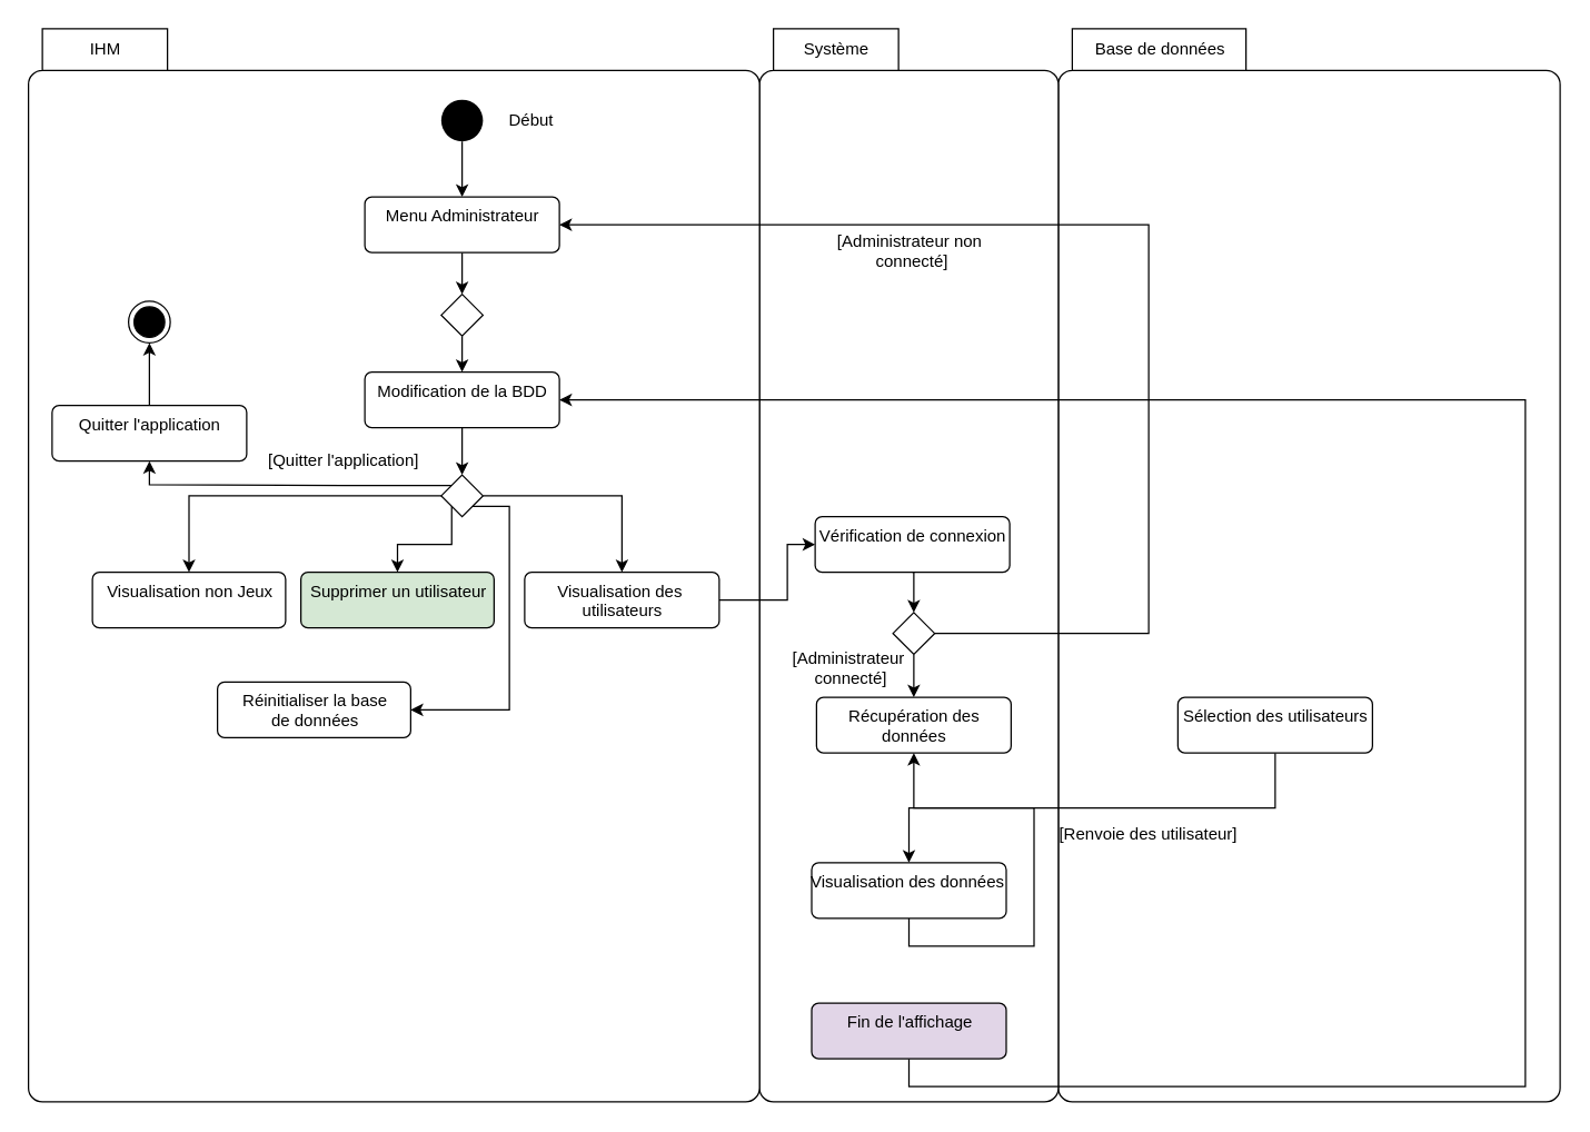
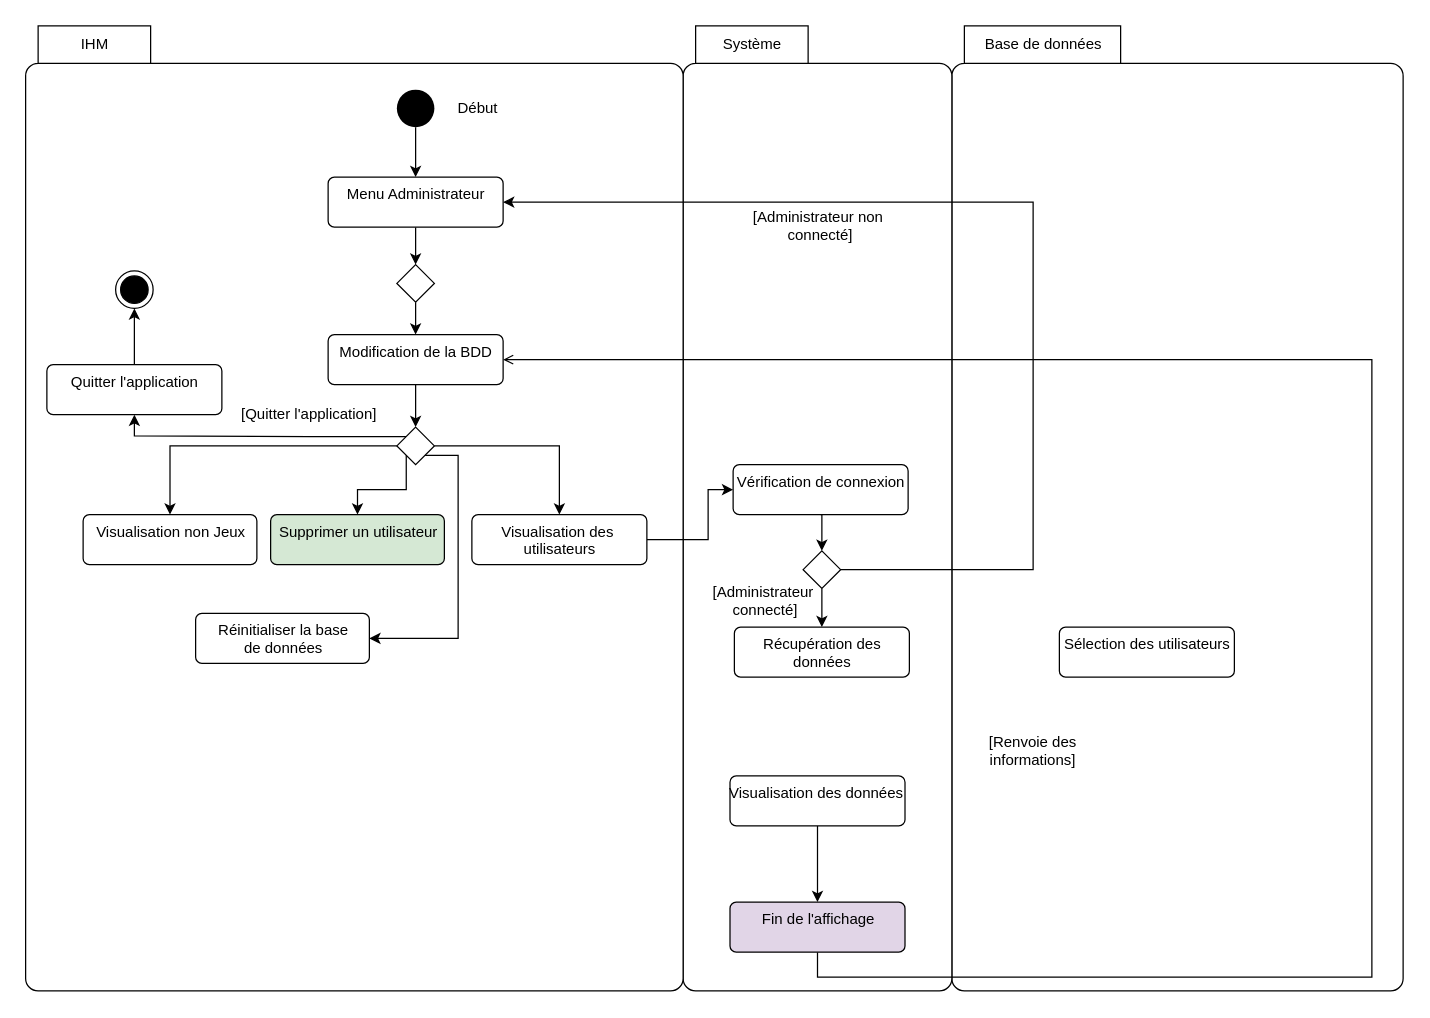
  <mxCell id="0" />
  <mxCell id="1" parent="0" />
  <mxCell id="2" value="Base de données" style="shape=folder;align=center;verticalAlign=middle;fontStyle=0;tabWidth=135;tabHeight=30;tabPosition=left;html=1;boundedLbl=1;labelInHeader=1;rounded=1;absoluteArcSize=1;arcSize=10;" vertex="1" parent="1"><mxGeometry x="761" y="20" width="361" height="772" as="geometry" /></mxCell>
  <mxCell id="3" value="Système" style="shape=folder;align=center;verticalAlign=middle;fontStyle=0;tabWidth=100;tabHeight=30;tabPosition=left;html=1;boundedLbl=1;labelInHeader=1;rounded=1;absoluteArcSize=1;arcSize=10;" vertex="1" parent="1"><mxGeometry x="546" y="20" width="215" height="772" as="geometry" /></mxCell>
  <mxCell id="4" value="IHM" style="shape=folder;align=center;verticalAlign=middle;fontStyle=0;tabWidth=100;tabHeight=30;tabPosition=left;html=1;boundedLbl=1;labelInHeader=1;rounded=1;absoluteArcSize=1;arcSize=10;" vertex="1" parent="1"><mxGeometry x="20" y="20" width="526" height="772" as="geometry" /></mxCell>
  <mxCell id="5" style="edgeStyle=orthogonalEdgeStyle;rounded=0;orthogonalLoop=1;jettySize=auto;html=1;exitX=0.5;exitY=1;exitDx=0;exitDy=0;" edge="1" parent="1" source="6" target="8"><mxGeometry relative="1" as="geometry" /></mxCell>
  <mxCell id="6" value="" style="ellipse;fillColor=#000000;strokeColor=none;" vertex="1" parent="1"><mxGeometry x="317" y="71" width="30" height="30" as="geometry" /></mxCell>
  <mxCell id="7" style="edgeStyle=orthogonalEdgeStyle;rounded=0;orthogonalLoop=1;jettySize=auto;html=1;exitX=0.5;exitY=1;exitDx=0;exitDy=0;entryX=0.5;entryY=0;entryDx=0;entryDy=0;" edge="1" parent="1" source="8" target="12"><mxGeometry relative="1" as="geometry" /></mxCell>
  <mxCell id="8" value="Menu Administrateur" style="html=1;align=center;verticalAlign=top;rounded=1;absoluteArcSize=1;arcSize=10;dashed=0;" vertex="1" parent="1"><mxGeometry x="262" y="141" width="140" height="40" as="geometry" /></mxCell>
  <mxCell id="9" style="edgeStyle=orthogonalEdgeStyle;rounded=0;orthogonalLoop=1;jettySize=auto;html=1;exitX=0.5;exitY=1;exitDx=0;exitDy=0;entryX=0.5;entryY=0;entryDx=0;entryDy=0;" edge="1" parent="1" source="10" target="18"><mxGeometry relative="1" as="geometry" /></mxCell>
  <mxCell id="10" value="Modification de la BDD" style="html=1;align=center;verticalAlign=top;rounded=1;absoluteArcSize=1;arcSize=10;dashed=0;" vertex="1" parent="1"><mxGeometry x="262" y="267" width="140" height="40" as="geometry" /></mxCell>
  <mxCell id="11" style="edgeStyle=orthogonalEdgeStyle;rounded=0;orthogonalLoop=1;jettySize=auto;html=1;exitX=0.5;exitY=1;exitDx=0;exitDy=0;" edge="1" parent="1" source="12" target="10"><mxGeometry relative="1" as="geometry" /></mxCell>
  <mxCell id="12" value="" style="rhombus;" vertex="1" parent="1"><mxGeometry x="317" y="211" width="30" height="30" as="geometry" /></mxCell>
  <mxCell id="13" style="edgeStyle=orthogonalEdgeStyle;rounded=0;orthogonalLoop=1;jettySize=auto;html=1;exitX=1;exitY=0.5;exitDx=0;exitDy=0;entryX=0.5;entryY=0;entryDx=0;entryDy=0;" edge="1" parent="1" source="18" target="20"><mxGeometry relative="1" as="geometry" /></mxCell>
  <mxCell id="14" style="edgeStyle=orthogonalEdgeStyle;rounded=0;orthogonalLoop=1;jettySize=auto;html=1;exitX=0;exitY=0.5;exitDx=0;exitDy=0;entryX=0.5;entryY=0;entryDx=0;entryDy=0;" edge="1" parent="1" source="18" target="21"><mxGeometry relative="1" as="geometry" /></mxCell>
  <mxCell id="15" style="edgeStyle=orthogonalEdgeStyle;rounded=0;orthogonalLoop=1;jettySize=auto;html=1;exitX=0;exitY=0;exitDx=0;exitDy=0;entryX=0.5;entryY=1;entryDx=0;entryDy=0;" edge="1" parent="1" source="18" target="32"><mxGeometry relative="1" as="geometry"><Array as="points"><mxPoint x="247" y="348" /><mxPoint x="107" y="348" /></Array></mxGeometry></mxCell>
  <mxCell id="16" style="edgeStyle=orthogonalEdgeStyle;rounded=0;orthogonalLoop=1;jettySize=auto;html=1;exitX=0;exitY=1;exitDx=0;exitDy=0;entryX=0.5;entryY=0;entryDx=0;entryDy=0;" edge="1" parent="1" source="18" target="37"><mxGeometry relative="1" as="geometry" /></mxCell>
  <mxCell id="17" style="edgeStyle=orthogonalEdgeStyle;rounded=0;orthogonalLoop=1;jettySize=auto;html=1;exitX=1;exitY=1;exitDx=0;exitDy=0;entryX=1;entryY=0.5;entryDx=0;entryDy=0;" edge="1" parent="1" source="18" target="38"><mxGeometry relative="1" as="geometry"><Array as="points"><mxPoint x="366" y="364" /><mxPoint x="366" y="510" /></Array></mxGeometry></mxCell>
  <mxCell id="18" value="" style="rhombus;" vertex="1" parent="1"><mxGeometry x="317" y="341" width="30" height="30" as="geometry" /></mxCell>
  <mxCell id="19" style="edgeStyle=orthogonalEdgeStyle;rounded=0;orthogonalLoop=1;jettySize=auto;html=1;exitX=1;exitY=0.5;exitDx=0;exitDy=0;entryX=0;entryY=0.5;entryDx=0;entryDy=0;" edge="1" parent="1" source="20" target="23"><mxGeometry relative="1" as="geometry"><Array as="points"><mxPoint x="566" y="431" /><mxPoint x="566" y="391" /></Array></mxGeometry></mxCell>
  <mxCell id="20" value="Visualisation des&amp;nbsp;&lt;br&gt;utilisateurs" style="html=1;align=center;verticalAlign=top;rounded=1;absoluteArcSize=1;arcSize=10;dashed=0;" vertex="1" parent="1"><mxGeometry x="377" y="411" width="140" height="40" as="geometry" /></mxCell>
  <mxCell id="21" value="Visualisation non Jeux" style="html=1;align=center;verticalAlign=top;rounded=1;absoluteArcSize=1;arcSize=10;dashed=0;" vertex="1" parent="1"><mxGeometry x="66" y="411" width="139" height="40" as="geometry" /></mxCell>
  <mxCell id="22" style="edgeStyle=orthogonalEdgeStyle;rounded=0;orthogonalLoop=1;jettySize=auto;html=1;exitX=0.5;exitY=1;exitDx=0;exitDy=0;entryX=0.5;entryY=0;entryDx=0;entryDy=0;" edge="1" parent="1" source="23" target="41"><mxGeometry relative="1" as="geometry" /></mxCell>
  <mxCell id="23" value="Vérification de connexion" style="html=1;align=center;verticalAlign=top;rounded=1;absoluteArcSize=1;arcSize=10;dashed=0;" vertex="1" parent="1"><mxGeometry x="586" y="371" width="140" height="40" as="geometry" /></mxCell>
  <mxCell id="24" value="Récupération des &lt;br&gt;données" style="html=1;align=center;verticalAlign=top;rounded=1;absoluteArcSize=1;arcSize=10;dashed=0;" vertex="1" parent="1"><mxGeometry x="587" y="501" width="140" height="40" as="geometry" /></mxCell>
- <mxCell id="25" style="edgeStyle=orthogonalEdgeStyle;rounded=0;orthogonalLoop=1;jettySize=auto;html=1;exitX=0.5;exitY=1;exitDx=0;exitDy=0;entryX=0.5;entryY=0;entryDx=0;entryDy=0;" edge="1" parent="1" source="26" target="28"><mxGeometry relative="1" as="geometry" /></mxCell>
  <mxCell id="26" value="Sélection des utilisateurs" style="html=1;align=center;verticalAlign=top;rounded=1;absoluteArcSize=1;arcSize=10;dashed=0;" vertex="1" parent="1"><mxGeometry x="847" y="501" width="140" height="40" as="geometry" /></mxCell>
- <mxCell id="27" style="edgeStyle=orthogonalEdgeStyle;rounded=0;orthogonalLoop=1;jettySize=auto;html=1;exitX=0.5;exitY=1;exitDx=0;exitDy=0;" edge="1" parent="1" source="28" target="24"><mxGeometry relative="1" as="geometry" /></mxCell>
+ <mxCell id="27" style="edgeStyle=orthogonalEdgeStyle;rounded=0;orthogonalLoop=1;jettySize=auto;html=1;exitX=0.5;exitY=1;exitDx=0;exitDy=0;" edge="1" parent="1" source="28" target="30"><mxGeometry relative="1" as="geometry" /></mxCell>
  <mxCell id="28" value="Visualisation des données&amp;nbsp;" style="html=1;align=center;verticalAlign=top;rounded=1;absoluteArcSize=1;arcSize=10;dashed=0;" vertex="1" parent="1"><mxGeometry x="583.5" y="620" width="140" height="40" as="geometry" /></mxCell>
- <mxCell id="29" style="edgeStyle=orthogonalEdgeStyle;rounded=0;orthogonalLoop=1;jettySize=auto;html=1;exitX=0.5;exitY=1;exitDx=0;exitDy=0;entryX=1;entryY=0.5;entryDx=0;entryDy=0;" edge="1" parent="1" source="30" target="10"><mxGeometry relative="1" as="geometry"><Array as="points"><mxPoint x="654" y="781" /><mxPoint x="1097" y="781" /><mxPoint x="1097" y="287" /></Array></mxGeometry></mxCell>
+ <mxCell id="29" style="edgeStyle=orthogonalEdgeStyle;rounded=0;orthogonalLoop=1;jettySize=auto;html=1;exitX=0.5;exitY=1;exitDx=0;exitDy=0;entryX=1;entryY=0.5;entryDx=0;entryDy=0;endArrow=open;" edge="1" parent="1" source="30" target="10"><mxGeometry relative="1" as="geometry"><Array as="points"><mxPoint x="654" y="781" /><mxPoint x="1097" y="781" /><mxPoint x="1097" y="287" /></Array></mxGeometry></mxCell>
  <mxCell id="30" value="Fin de l'affichage" style="html=1;align=center;verticalAlign=top;rounded=1;absoluteArcSize=1;arcSize=10;dashed=0;fillColor=#e1d5e7;" vertex="1" parent="1"><mxGeometry x="583.5" y="721" width="140" height="40" as="geometry" /></mxCell>
  <mxCell id="31" style="edgeStyle=orthogonalEdgeStyle;rounded=0;orthogonalLoop=1;jettySize=auto;html=1;exitX=0.5;exitY=0;exitDx=0;exitDy=0;entryX=0.5;entryY=1;entryDx=0;entryDy=0;" edge="1" parent="1" source="32" target="33"><mxGeometry relative="1" as="geometry" /></mxCell>
  <mxCell id="32" value="Quitter l'application" style="html=1;align=center;verticalAlign=top;rounded=1;absoluteArcSize=1;arcSize=10;dashed=0;" vertex="1" parent="1"><mxGeometry x="37" y="291" width="140" height="40" as="geometry" /></mxCell>
  <mxCell id="33" value="" style="ellipse;html=1;shape=endState;fillColor=#000000;strokeColor=#000000;" vertex="1" parent="1"><mxGeometry x="92" y="216" width="30" height="30" as="geometry" /></mxCell>
  <mxCell id="34" value="Début" style="text;html=1;strokeColor=none;fillColor=none;align=center;verticalAlign=middle;whiteSpace=wrap;rounded=0;" vertex="1" parent="1"><mxGeometry x="362" y="76" width="40" height="20" as="geometry" /></mxCell>
  <mxCell id="35" value="[Quitter l'application]" style="text;html=1;strokeColor=none;fillColor=none;align=center;verticalAlign=middle;whiteSpace=wrap;rounded=0;" vertex="1" parent="1"><mxGeometry x="177" y="321" width="140" height="20" as="geometry" /></mxCell>
- <mxCell id="36" value="[Renvoie des utilisateur]" style="text;html=1;strokeColor=none;fillColor=none;align=center;verticalAlign=middle;whiteSpace=wrap;rounded=0;" vertex="1" parent="1"><mxGeometry x="756" y="590" width="140" height="20" as="geometry" /></mxCell>
+ <mxCell id="36" value="[Renvoie des informations]" style="text;html=1;strokeColor=none;fillColor=none;align=center;verticalAlign=middle;whiteSpace=wrap;rounded=0;" vertex="1" parent="1"><mxGeometry x="756" y="590" width="140" height="20" as="geometry" /></mxCell>
  <mxCell id="37" value="Supprimer un utilisateur" style="html=1;align=center;verticalAlign=top;rounded=1;absoluteArcSize=1;arcSize=10;dashed=0;fillColor=#d5e8d4;" vertex="1" parent="1"><mxGeometry x="216" y="411" width="139" height="40" as="geometry" /></mxCell>
  <mxCell id="38" value="Réinitialiser la base &lt;br&gt;de données" style="html=1;align=center;verticalAlign=top;rounded=1;absoluteArcSize=1;arcSize=10;dashed=0;" vertex="1" parent="1"><mxGeometry x="156" y="490" width="139" height="40" as="geometry" /></mxCell>
  <mxCell id="39" style="edgeStyle=orthogonalEdgeStyle;rounded=0;orthogonalLoop=1;jettySize=auto;html=1;exitX=0.5;exitY=1;exitDx=0;exitDy=0;entryX=0.5;entryY=0;entryDx=0;entryDy=0;" edge="1" parent="1" source="41" target="24"><mxGeometry relative="1" as="geometry" /></mxCell>
  <mxCell id="40" style="edgeStyle=orthogonalEdgeStyle;rounded=0;orthogonalLoop=1;jettySize=auto;html=1;exitX=1;exitY=0.5;exitDx=0;exitDy=0;entryX=1;entryY=0.5;entryDx=0;entryDy=0;" edge="1" parent="1" source="41" target="8"><mxGeometry relative="1" as="geometry"><Array as="points"><mxPoint x="826" y="455" /><mxPoint x="826" y="161" /></Array></mxGeometry></mxCell>
  <mxCell id="41" value="" style="rhombus;" vertex="1" parent="1"><mxGeometry x="642" y="440" width="30" height="30" as="geometry" /></mxCell>
  <mxCell id="42" value="[Administrateur non&amp;nbsp;&lt;br&gt;connecté]" style="text;html=1;strokeColor=none;fillColor=none;align=center;verticalAlign=middle;whiteSpace=wrap;rounded=0;" vertex="1" parent="1"><mxGeometry x="586" y="170" width="140" height="20" as="geometry" /></mxCell>
  <mxCell id="43" value="[Administrateur&amp;nbsp;&lt;br&gt;connecté]" style="text;html=1;strokeColor=none;fillColor=none;align=center;verticalAlign=middle;whiteSpace=wrap;rounded=0;" vertex="1" parent="1"><mxGeometry x="542" y="470" width="140" height="20" as="geometry" /></mxCell>
